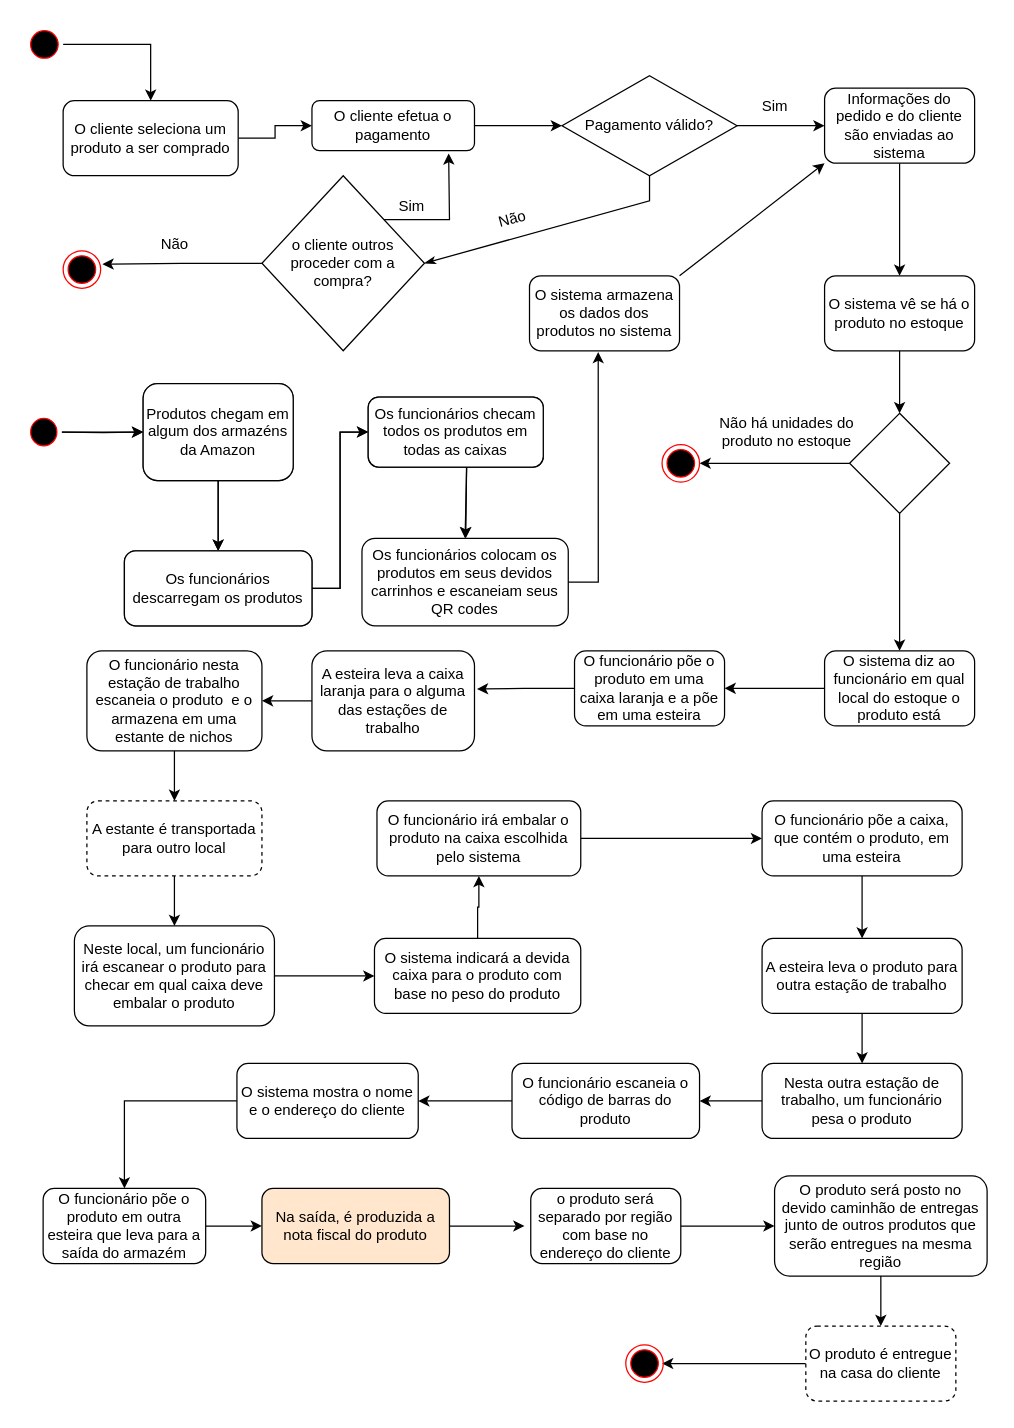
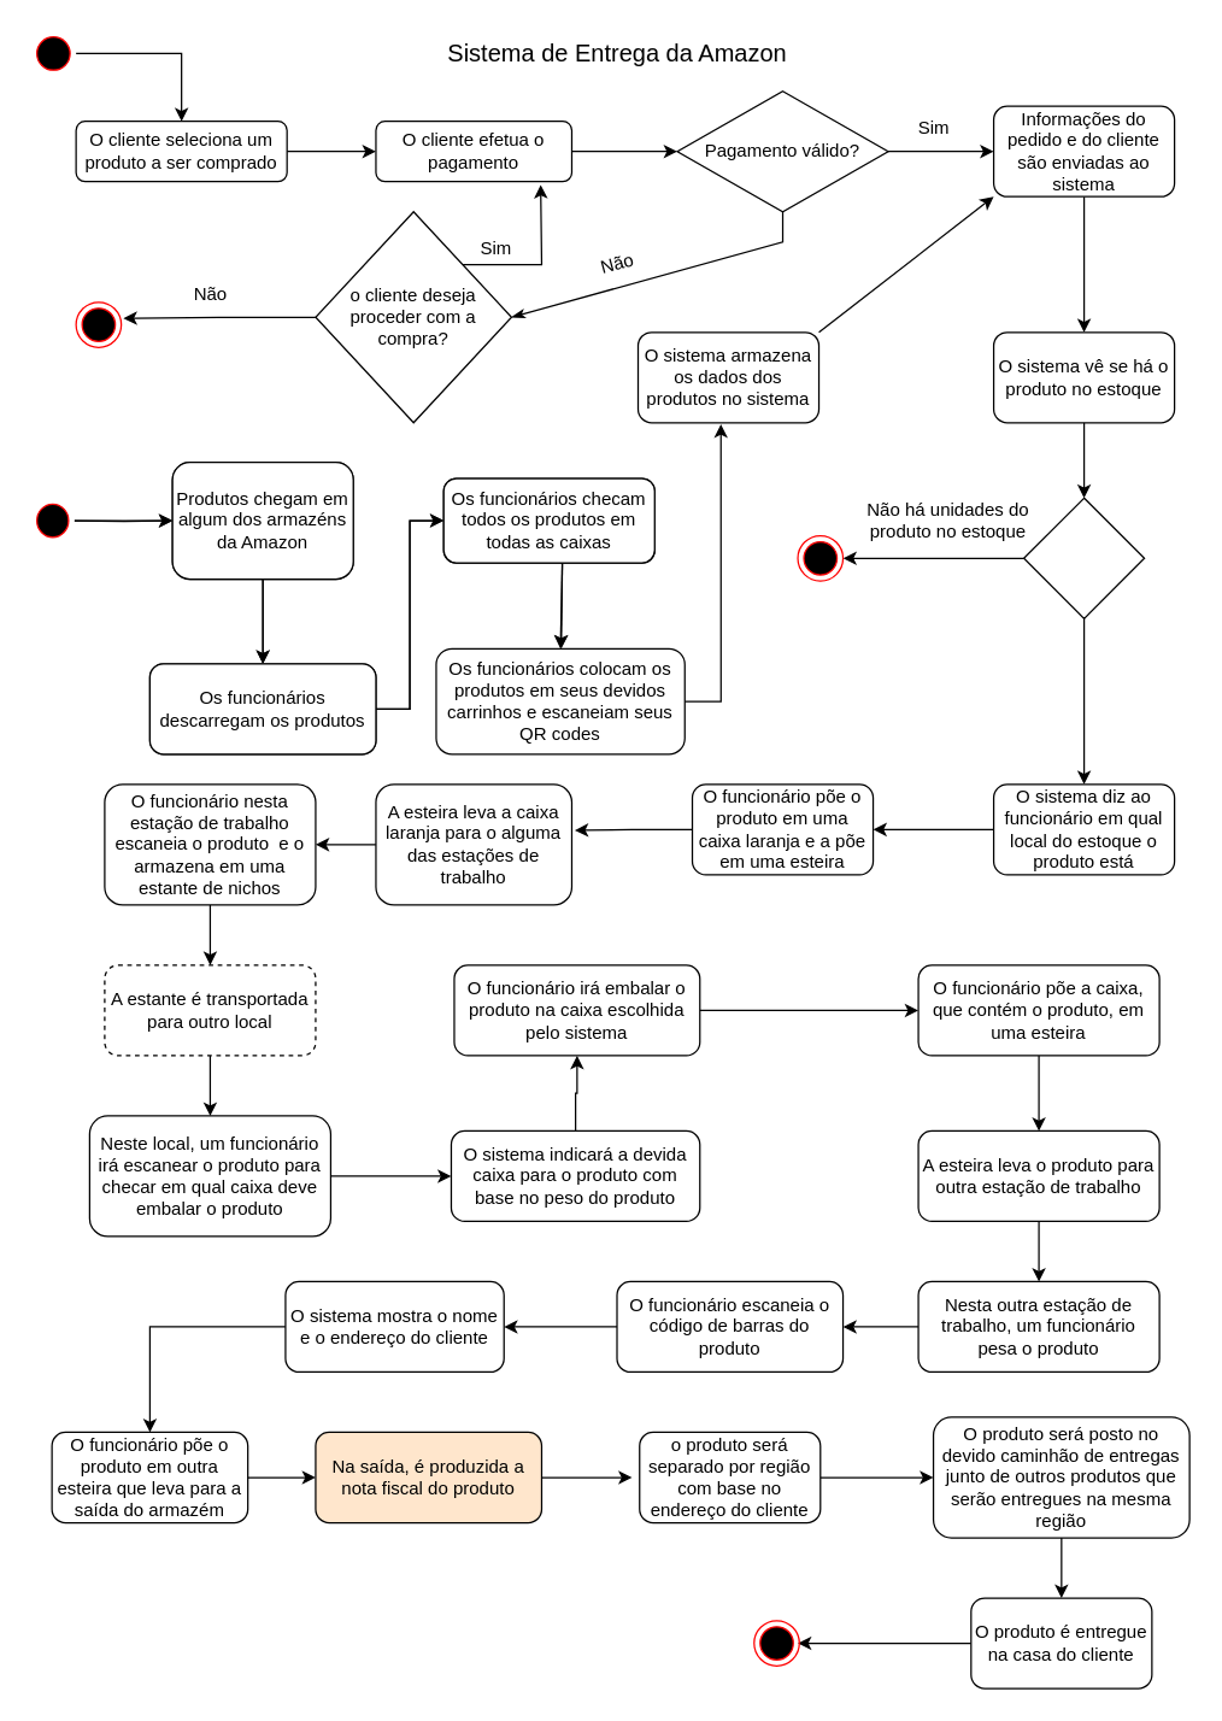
  <mxCell id="0" />
  <mxCell id="1" parent="0" />
  <mxCell id="2" style="edgeStyle=orthogonalEdgeStyle;rounded=0;orthogonalLoop=1;jettySize=auto;html=1;exitX=1;exitY=0.5;exitDx=0;exitDy=0;entryX=0;entryY=0.5;entryDx=0;entryDy=0;" parent="1" source="3" target="5" edge="1"><mxGeometry relative="1" as="geometry" /></mxCell>
- <mxCell id="3" value="O cliente seleciona um produto a ser comprado" style="rounded=1;whiteSpace=wrap;html=1;" parent="1" vertex="1"><mxGeometry x="50" y="80" width="140" height="60" as="geometry" /></mxCell>
+ <mxCell id="3" value="O cliente seleciona um produto a ser comprado" style="rounded=1;whiteSpace=wrap;html=1;" parent="1" vertex="1"><mxGeometry x="50" y="80" width="140" height="40" as="geometry" /></mxCell>
  <mxCell id="4" style="edgeStyle=orthogonalEdgeStyle;rounded=0;orthogonalLoop=1;jettySize=auto;html=1;exitX=1;exitY=0.5;exitDx=0;exitDy=0;entryX=0;entryY=0.5;entryDx=0;entryDy=0;" parent="1" source="5" edge="1"><mxGeometry relative="1" as="geometry"><mxPoint x="449" y="100" as="targetPoint" /></mxGeometry></mxCell>
  <mxCell id="5" value="O cliente efetua o pagamento" style="rounded=1;whiteSpace=wrap;html=1;" parent="1" vertex="1"><mxGeometry x="249" y="80" width="130" height="40" as="geometry" /></mxCell>
  <mxCell id="6" style="edgeStyle=orthogonalEdgeStyle;rounded=0;orthogonalLoop=1;jettySize=auto;html=1;exitX=1;exitY=0.5;exitDx=0;exitDy=0;" parent="1" source="7" target="11" edge="1"><mxGeometry relative="1" as="geometry" /></mxCell>
  <mxCell id="7" value="Pagamento válido?" style="rhombus;whiteSpace=wrap;html=1;" parent="1" vertex="1"><mxGeometry x="449" y="60" width="140" height="80" as="geometry" /></mxCell>
  <mxCell id="8" value="" style="endArrow=classicThin;html=1;rounded=0;exitX=0.5;exitY=1;exitDx=0;exitDy=0;startArrow=none;startFill=0;endFill=1;entryX=1;entryY=0.5;entryDx=0;entryDy=0;" parent="1" source="7" target="16" edge="1"><mxGeometry width="50" height="50" relative="1" as="geometry"><mxPoint x="539" y="170" as="sourcePoint" /><mxPoint x="379" y="250" as="targetPoint" /><Array as="points"><mxPoint x="519" y="160" /></Array></mxGeometry></mxCell>
  <mxCell id="9" value="Não" style="text;html=1;align=center;verticalAlign=middle;resizable=0;points=[];autosize=1;strokeColor=none;fillColor=none;rotation=-15;" parent="1" vertex="1"><mxGeometry x="384" y="160" width="50" height="30" as="geometry" /></mxCell>
  <mxCell id="10" style="edgeStyle=orthogonalEdgeStyle;rounded=0;orthogonalLoop=1;jettySize=auto;html=1;entryX=0.5;entryY=0;entryDx=0;entryDy=0;" parent="1" source="11" target="33" edge="1"><mxGeometry relative="1" as="geometry" /></mxCell>
  <mxCell id="11" value="Informações do pedido e do cliente são enviadas ao sistema" style="rounded=1;whiteSpace=wrap;html=1;" parent="1" vertex="1"><mxGeometry x="659" y="70" width="120" height="60" as="geometry" /></mxCell>
  <mxCell id="12" value="Sim" style="text;html=1;align=center;verticalAlign=middle;resizable=0;points=[];autosize=1;strokeColor=none;fillColor=none;" parent="1" vertex="1"><mxGeometry x="599" y="70" width="40" height="30" as="geometry" /></mxCell>
+ <mxCell id="13" value="Sistema de Entrega da Amazon" style="text;html=1;align=center;verticalAlign=middle;resizable=0;points=[];autosize=1;strokeColor=none;fillColor=none;fontSize=16;" parent="1" vertex="1"><mxGeometry x="284" y="20" width="250" height="30" as="geometry" /></mxCell>
  <mxCell id="14" style="rounded=0;orthogonalLoop=1;jettySize=auto;html=1;exitX=1;exitY=0;exitDx=0;exitDy=0;entryX=0.841;entryY=1.053;entryDx=0;entryDy=0;entryPerimeter=0;" parent="1" source="16" target="5" edge="1"><mxGeometry relative="1" as="geometry"><mxPoint x="379" y="160" as="targetPoint" /><Array as="points"><mxPoint x="359" y="175" /></Array></mxGeometry></mxCell>
  <mxCell id="15" style="edgeStyle=orthogonalEdgeStyle;rounded=0;orthogonalLoop=1;jettySize=auto;html=1;exitX=0;exitY=0.5;exitDx=0;exitDy=0;entryX=1.048;entryY=0.357;entryDx=0;entryDy=0;entryPerimeter=0;" parent="1" source="16" target="18" edge="1"><mxGeometry relative="1" as="geometry" /></mxCell>
- <mxCell id="16" value="o cliente outros proceder com a compra?" style="rhombus;whiteSpace=wrap;html=1;" parent="1" vertex="1"><mxGeometry x="209" y="140" width="130" height="140" as="geometry" /></mxCell>
+ <mxCell id="16" value="o cliente deseja proceder com a compra?" style="rhombus;whiteSpace=wrap;html=1;" parent="1" vertex="1"><mxGeometry x="209" y="140" width="130" height="140" as="geometry" /></mxCell>
  <mxCell id="17" value="Sim" style="text;strokeColor=none;fillColor=none;align=center;verticalAlign=middle;spacingLeft=4;spacingRight=4;overflow=hidden;points=[[0,0.5],[1,0.5]];portConstraint=eastwest;rotatable=0;whiteSpace=wrap;html=1;" parent="1" vertex="1"><mxGeometry x="289" y="150" width="80" height="30" as="geometry" /></mxCell>
  <mxCell id="18" value="" style="ellipse;html=1;shape=endState;fillColor=#000000;strokeColor=#ff0000;" parent="1" vertex="1"><mxGeometry x="50" y="200" width="30" height="30" as="geometry" /></mxCell>
  <mxCell id="19" value="Não" style="text;html=1;align=center;verticalAlign=middle;resizable=0;points=[];autosize=1;strokeColor=none;fillColor=none;" parent="1" vertex="1"><mxGeometry x="114" y="180" width="50" height="30" as="geometry" /></mxCell>
  <mxCell id="20" style="edgeStyle=orthogonalEdgeStyle;rounded=0;orthogonalLoop=1;jettySize=auto;html=1;entryX=0.5;entryY=0;entryDx=0;entryDy=0;" parent="1" source="21" target="3" edge="1"><mxGeometry relative="1" as="geometry"><mxPoint x="129" y="30" as="targetPoint" /><Array as="points"><mxPoint x="120" y="35" /></Array></mxGeometry></mxCell>
  <mxCell id="21" value="" style="ellipse;html=1;shape=startState;fillColor=#000000;strokeColor=#ff0000;" parent="1" vertex="1"><mxGeometry x="20" y="20" width="30" height="30" as="geometry" /></mxCell>
  <mxCell id="22" style="edgeStyle=orthogonalEdgeStyle;rounded=0;orthogonalLoop=1;jettySize=auto;html=1;entryX=0;entryY=0.5;entryDx=0;entryDy=0;" parent="1" source="23" target="25" edge="1"><mxGeometry relative="1" as="geometry"><mxPoint x="109" y="345" as="targetPoint" /></mxGeometry></mxCell>
  <mxCell id="23" value="" style="ellipse;html=1;shape=startState;fillColor=#000000;strokeColor=#ff0000;" parent="1" vertex="1"><mxGeometry x="20" y="330" width="29" height="30" as="geometry" /></mxCell>
  <mxCell id="24" style="edgeStyle=orthogonalEdgeStyle;rounded=0;orthogonalLoop=1;jettySize=auto;html=1;entryX=0.5;entryY=0;entryDx=0;entryDy=0;" parent="1" source="25" target="27" edge="1"><mxGeometry relative="1" as="geometry" /></mxCell>
  <mxCell id="25" value="Produtos chegam em algum dos armazéns da Amazon" style="rounded=1;whiteSpace=wrap;html=1;" parent="1" vertex="1"><mxGeometry x="114" y="306.25" width="120" height="77.5" as="geometry" /></mxCell>
  <mxCell id="26" style="edgeStyle=orthogonalEdgeStyle;rounded=0;orthogonalLoop=1;jettySize=auto;html=1;exitX=1;exitY=0.5;exitDx=0;exitDy=0;entryX=0;entryY=0.5;entryDx=0;entryDy=0;" parent="1" source="27" target="29" edge="1"><mxGeometry relative="1" as="geometry" /></mxCell>
  <mxCell id="27" value="Os funcionários descarregam os produtos" style="rounded=1;whiteSpace=wrap;html=1;" parent="1" vertex="1"><mxGeometry x="99" y="440" width="150" height="60" as="geometry" /></mxCell>
  <mxCell id="28" style="rounded=0;orthogonalLoop=1;jettySize=auto;html=1;entryX=0.5;entryY=0;entryDx=0;entryDy=0;exitX=0.562;exitY=1.006;exitDx=0;exitDy=0;exitPerimeter=0;" parent="1" source="29" target="31" edge="1"><mxGeometry relative="1" as="geometry"><mxPoint x="379" y="380" as="sourcePoint" /></mxGeometry></mxCell>
  <mxCell id="29" value="Os funcionários checam todos os produtos em todas as caixas" style="rounded=1;whiteSpace=wrap;html=1;" parent="1" vertex="1"><mxGeometry x="294" y="317" width="140" height="56" as="geometry" /></mxCell>
  <mxCell id="30" style="edgeStyle=orthogonalEdgeStyle;rounded=0;orthogonalLoop=1;jettySize=auto;html=1;exitX=1;exitY=0.5;exitDx=0;exitDy=0;entryX=0.458;entryY=1.017;entryDx=0;entryDy=0;entryPerimeter=0;" parent="1" source="31" target="35" edge="1"><mxGeometry relative="1" as="geometry"><mxPoint x="549" y="310" as="targetPoint" /></mxGeometry></mxCell>
  <mxCell id="31" value="Os funcionários colocam os produtos em seus devidos carrinhos e escaneiam seus QR codes" style="rounded=1;whiteSpace=wrap;html=1;" parent="1" vertex="1"><mxGeometry x="289" y="430" width="165" height="70" as="geometry" /></mxCell>
  <mxCell id="32" style="edgeStyle=orthogonalEdgeStyle;rounded=0;orthogonalLoop=1;jettySize=auto;html=1;exitX=0.5;exitY=1;exitDx=0;exitDy=0;entryX=0.5;entryY=0;entryDx=0;entryDy=0;" parent="1" source="33" target="38" edge="1"><mxGeometry relative="1" as="geometry" /></mxCell>
  <mxCell id="33" value="O sistema vê se há o produto no estoque" style="rounded=1;whiteSpace=wrap;html=1;" parent="1" vertex="1"><mxGeometry x="659" y="220" width="120" height="60" as="geometry" /></mxCell>
  <mxCell id="34" style="rounded=0;orthogonalLoop=1;jettySize=auto;html=1;exitX=1;exitY=0;exitDx=0;exitDy=0;entryX=0;entryY=1;entryDx=0;entryDy=0;" parent="1" source="35" target="11" edge="1"><mxGeometry relative="1" as="geometry" /></mxCell>
  <mxCell id="35" value="O sistema armazena os dados dos produtos no sistema" style="rounded=1;whiteSpace=wrap;html=1;" parent="1" vertex="1"><mxGeometry x="423" y="220" width="120" height="60" as="geometry" /></mxCell>
  <mxCell id="36" style="edgeStyle=orthogonalEdgeStyle;rounded=0;orthogonalLoop=1;jettySize=auto;html=1;entryX=1;entryY=0.5;entryDx=0;entryDy=0;" parent="1" source="38" target="39" edge="1"><mxGeometry relative="1" as="geometry" /></mxCell>
  <mxCell id="37" style="edgeStyle=orthogonalEdgeStyle;rounded=0;orthogonalLoop=1;jettySize=auto;html=1;" parent="1" source="38" edge="1"><mxGeometry relative="1" as="geometry"><mxPoint x="719" y="520" as="targetPoint" /></mxGeometry></mxCell>
  <mxCell id="38" value="" style="rhombus;whiteSpace=wrap;html=1;" parent="1" vertex="1"><mxGeometry x="679" y="330" width="80" height="80" as="geometry" /></mxCell>
  <mxCell id="39" value="" style="ellipse;html=1;shape=endState;fillColor=#000000;strokeColor=#ff0000;" parent="1" vertex="1"><mxGeometry x="529" y="355" width="30" height="30" as="geometry" /></mxCell>
  <mxCell id="40" value="Não há unidades do produto no estoque" style="text;strokeColor=none;align=center;fillColor=none;html=1;verticalAlign=middle;whiteSpace=wrap;rounded=0;" parent="1" vertex="1"><mxGeometry x="559" y="330" width="140" height="30" as="geometry" /></mxCell>
  <mxCell id="41" style="edgeStyle=orthogonalEdgeStyle;rounded=0;orthogonalLoop=1;jettySize=auto;html=1;entryX=1;entryY=0.5;entryDx=0;entryDy=0;" edge="1" parent="1" source="42" target="44"><mxGeometry relative="1" as="geometry" /></mxCell>
  <mxCell id="42" value="O sistema diz ao funcionário em qual local do estoque o produto está" style="rounded=1;whiteSpace=wrap;html=1;" vertex="1" parent="1"><mxGeometry x="659" y="520" width="120" height="60" as="geometry" /></mxCell>
  <mxCell id="43" style="edgeStyle=orthogonalEdgeStyle;rounded=0;orthogonalLoop=1;jettySize=auto;html=1;exitX=0;exitY=0.5;exitDx=0;exitDy=0;entryX=1.015;entryY=0.381;entryDx=0;entryDy=0;entryPerimeter=0;" edge="1" parent="1" source="44" target="46"><mxGeometry relative="1" as="geometry"><mxPoint x="389" y="550" as="targetPoint" /></mxGeometry></mxCell>
  <mxCell id="44" value="O funcionário põe o produto em uma caixa laranja e a põe em uma esteira" style="rounded=1;whiteSpace=wrap;html=1;" vertex="1" parent="1"><mxGeometry x="459" y="520" width="120" height="60" as="geometry" /></mxCell>
  <mxCell id="45" style="edgeStyle=orthogonalEdgeStyle;rounded=0;orthogonalLoop=1;jettySize=auto;html=1;entryX=1;entryY=0.5;entryDx=0;entryDy=0;" edge="1" parent="1" source="46" target="48"><mxGeometry relative="1" as="geometry" /></mxCell>
  <mxCell id="46" value="A esteira leva a caixa laranja para o alguma das estações de trabalho" style="rounded=1;whiteSpace=wrap;html=1;" vertex="1" parent="1"><mxGeometry x="249" y="520" width="130" height="80" as="geometry" /></mxCell>
  <mxCell id="47" style="edgeStyle=orthogonalEdgeStyle;rounded=0;orthogonalLoop=1;jettySize=auto;html=1;entryX=0.5;entryY=0;entryDx=0;entryDy=0;" edge="1" parent="1" source="48" target="50"><mxGeometry relative="1" as="geometry" /></mxCell>
  <mxCell id="48" value="O funcionário nesta estação de trabalho escaneia o produto&amp;nbsp; e o armazena em uma estante de nichos" style="rounded=1;whiteSpace=wrap;html=1;" vertex="1" parent="1"><mxGeometry x="69" y="520" width="140" height="80" as="geometry" /></mxCell>
  <mxCell id="49" style="edgeStyle=orthogonalEdgeStyle;rounded=0;orthogonalLoop=1;jettySize=auto;html=1;exitX=0.5;exitY=1;exitDx=0;exitDy=0;entryX=0.5;entryY=0;entryDx=0;entryDy=0;" edge="1" parent="1" source="50" target="52"><mxGeometry relative="1" as="geometry" /></mxCell>
  <mxCell id="50" value="A estante é transportada para outro local" style="rounded=1;whiteSpace=wrap;html=1;dashed=1;" vertex="1" parent="1"><mxGeometry x="69" y="640" width="140" height="60" as="geometry" /></mxCell>
  <mxCell id="51" style="edgeStyle=orthogonalEdgeStyle;rounded=0;orthogonalLoop=1;jettySize=auto;html=1;exitX=1;exitY=0.5;exitDx=0;exitDy=0;" edge="1" parent="1" source="52" target="54"><mxGeometry relative="1" as="geometry" /></mxCell>
  <mxCell id="52" value="Neste local, um funcionário irá escanear o produto para checar em qual caixa deve embalar o produto" style="rounded=1;whiteSpace=wrap;html=1;" vertex="1" parent="1"><mxGeometry x="59" y="740" width="160" height="80" as="geometry" /></mxCell>
  <mxCell id="53" style="edgeStyle=orthogonalEdgeStyle;rounded=0;orthogonalLoop=1;jettySize=auto;html=1;entryX=0.5;entryY=1;entryDx=0;entryDy=0;" edge="1" parent="1" source="54" target="63"><mxGeometry relative="1" as="geometry" /></mxCell>
  <mxCell id="54" value="O sistema indicará a devida caixa para o produto com base no peso do produto" style="rounded=1;whiteSpace=wrap;html=1;" vertex="1" parent="1"><mxGeometry x="299" y="750" width="165" height="60" as="geometry" /></mxCell>
  <mxCell id="55" style="edgeStyle=orthogonalEdgeStyle;rounded=0;orthogonalLoop=1;jettySize=auto;html=1;entryX=0;entryY=0.5;entryDx=0;entryDy=0;" edge="1" target="57" parent="1"><mxGeometry relative="1" as="geometry"><mxPoint x="109" y="345" as="targetPoint" /><mxPoint x="49" y="345" as="sourcePoint" /></mxGeometry></mxCell>
  <mxCell id="56" style="edgeStyle=orthogonalEdgeStyle;rounded=0;orthogonalLoop=1;jettySize=auto;html=1;entryX=0.5;entryY=0;entryDx=0;entryDy=0;" edge="1" source="57" target="61" parent="1"><mxGeometry relative="1" as="geometry" /></mxCell>
  <mxCell id="57" value="Produtos chegam em algum dos armazéns da Amazon" style="rounded=1;whiteSpace=wrap;html=1;" vertex="1" parent="1"><mxGeometry x="114" y="306.25" width="120" height="77.5" as="geometry" /></mxCell>
  <mxCell id="58" style="edgeStyle=orthogonalEdgeStyle;rounded=0;orthogonalLoop=1;jettySize=auto;html=1;exitX=1;exitY=0.5;exitDx=0;exitDy=0;entryX=0;entryY=0.5;entryDx=0;entryDy=0;" edge="1" source="61" target="60" parent="1"><mxGeometry relative="1" as="geometry" /></mxCell>
  <mxCell id="59" style="rounded=0;orthogonalLoop=1;jettySize=auto;html=1;entryX=0.5;entryY=0;entryDx=0;entryDy=0;exitX=0.562;exitY=1.006;exitDx=0;exitDy=0;exitPerimeter=0;" edge="1" source="60" parent="1"><mxGeometry relative="1" as="geometry"><mxPoint x="379" y="380" as="sourcePoint" /><mxPoint x="372" y="430" as="targetPoint" /></mxGeometry></mxCell>
  <mxCell id="60" value="Os funcionários checam todos os produtos em todas as caixas" style="rounded=1;whiteSpace=wrap;html=1;" vertex="1" parent="1"><mxGeometry x="294" y="317" width="140" height="56" as="geometry" /></mxCell>
  <mxCell id="61" value="Os funcionários descarregam os produtos" style="rounded=1;whiteSpace=wrap;html=1;" vertex="1" parent="1"><mxGeometry x="99" y="440" width="150" height="60" as="geometry" /></mxCell>
  <mxCell id="62" style="edgeStyle=orthogonalEdgeStyle;rounded=0;orthogonalLoop=1;jettySize=auto;html=1;exitX=1;exitY=0.5;exitDx=0;exitDy=0;entryX=0;entryY=0.5;entryDx=0;entryDy=0;" edge="1" parent="1" source="63" target="65"><mxGeometry relative="1" as="geometry" /></mxCell>
  <mxCell id="63" value="O funcionário irá embalar o produto na caixa escolhida pelo sistema" style="rounded=1;whiteSpace=wrap;html=1;" vertex="1" parent="1"><mxGeometry x="301" y="640" width="163" height="60" as="geometry" /></mxCell>
  <mxCell id="64" style="edgeStyle=orthogonalEdgeStyle;rounded=0;orthogonalLoop=1;jettySize=auto;html=1;exitX=0.5;exitY=1;exitDx=0;exitDy=0;entryX=0.5;entryY=0;entryDx=0;entryDy=0;" edge="1" parent="1" source="65" target="67"><mxGeometry relative="1" as="geometry" /></mxCell>
  <mxCell id="65" value="O funcionário põe a caixa, que contém o produto, em uma esteira" style="rounded=1;whiteSpace=wrap;html=1;" vertex="1" parent="1"><mxGeometry x="609" y="640" width="160" height="60" as="geometry" /></mxCell>
  <mxCell id="66" style="edgeStyle=orthogonalEdgeStyle;rounded=0;orthogonalLoop=1;jettySize=auto;html=1;exitX=0.5;exitY=1;exitDx=0;exitDy=0;entryX=0.5;entryY=0;entryDx=0;entryDy=0;" edge="1" parent="1" source="67" target="69"><mxGeometry relative="1" as="geometry" /></mxCell>
  <mxCell id="67" value="A esteira leva o produto para outra estação de trabalho" style="rounded=1;whiteSpace=wrap;html=1;" vertex="1" parent="1"><mxGeometry x="609" y="750" width="160" height="60" as="geometry" /></mxCell>
  <mxCell id="68" style="edgeStyle=orthogonalEdgeStyle;rounded=0;orthogonalLoop=1;jettySize=auto;html=1;entryX=1;entryY=0.5;entryDx=0;entryDy=0;" edge="1" parent="1" source="69" target="71"><mxGeometry relative="1" as="geometry" /></mxCell>
  <mxCell id="69" value="Nesta outra estação de trabalho, um funcionário pesa o produto" style="rounded=1;whiteSpace=wrap;html=1;" vertex="1" parent="1"><mxGeometry x="609" y="850" width="160" height="60" as="geometry" /></mxCell>
  <mxCell id="70" style="edgeStyle=orthogonalEdgeStyle;rounded=0;orthogonalLoop=1;jettySize=auto;html=1;exitX=0;exitY=0.5;exitDx=0;exitDy=0;" edge="1" parent="1" source="71" target="73"><mxGeometry relative="1" as="geometry" /></mxCell>
  <mxCell id="71" value="O funcionário escaneia o código de barras do produto" style="rounded=1;whiteSpace=wrap;html=1;" vertex="1" parent="1"><mxGeometry x="409" y="850" width="150" height="60" as="geometry" /></mxCell>
  <mxCell id="72" style="edgeStyle=orthogonalEdgeStyle;rounded=0;orthogonalLoop=1;jettySize=auto;html=1;exitX=0;exitY=0.5;exitDx=0;exitDy=0;entryX=0.5;entryY=0;entryDx=0;entryDy=0;" edge="1" parent="1" source="73" target="75"><mxGeometry relative="1" as="geometry"><mxPoint x="89" y="879.947" as="targetPoint" /></mxGeometry></mxCell>
  <mxCell id="73" value="O sistema mostra o nome e o endereço do cliente" style="rounded=1;whiteSpace=wrap;html=1;" vertex="1" parent="1"><mxGeometry x="189" y="850" width="145" height="60" as="geometry" /></mxCell>
  <mxCell id="74" style="edgeStyle=orthogonalEdgeStyle;rounded=0;orthogonalLoop=1;jettySize=auto;html=1;entryX=0;entryY=0.5;entryDx=0;entryDy=0;" edge="1" parent="1" source="75" target="77"><mxGeometry relative="1" as="geometry" /></mxCell>
  <mxCell id="75" value="O funcionário põe o produto em outra esteira que leva para a saída do armazém" style="rounded=1;whiteSpace=wrap;html=1;" vertex="1" parent="1"><mxGeometry x="34" y="950" width="130" height="60" as="geometry" /></mxCell>
  <mxCell id="76" style="edgeStyle=orthogonalEdgeStyle;rounded=0;orthogonalLoop=1;jettySize=auto;html=1;" edge="1" parent="1" source="77"><mxGeometry relative="1" as="geometry"><mxPoint x="419" y="980" as="targetPoint" /></mxGeometry></mxCell>
  <mxCell id="77" value="Na saída, é produzida a nota fiscal do produto" style="rounded=1;whiteSpace=wrap;html=1;fillColor=#ffe6cc;" vertex="1" parent="1"><mxGeometry x="209" y="950" width="150" height="60" as="geometry" /></mxCell>
  <mxCell id="78" style="edgeStyle=orthogonalEdgeStyle;rounded=0;orthogonalLoop=1;jettySize=auto;html=1;exitX=1;exitY=0.5;exitDx=0;exitDy=0;" edge="1" parent="1" source="79" target="81"><mxGeometry relative="1" as="geometry" /></mxCell>
  <mxCell id="79" value="o produto será separado por região com base no endereço do cliente" style="rounded=1;whiteSpace=wrap;html=1;" vertex="1" parent="1"><mxGeometry x="424" y="950" width="120" height="60" as="geometry" /></mxCell>
  <mxCell id="80" style="edgeStyle=orthogonalEdgeStyle;rounded=0;orthogonalLoop=1;jettySize=auto;html=1;entryX=0.5;entryY=0;entryDx=0;entryDy=0;" edge="1" parent="1" source="81" target="83"><mxGeometry relative="1" as="geometry" /></mxCell>
  <mxCell id="81" value="O produto será posto no devido caminhão de entregas junto de outros produtos que serão entregues na mesma região" style="rounded=1;whiteSpace=wrap;html=1;" vertex="1" parent="1"><mxGeometry x="619" y="940" width="170" height="80" as="geometry" /></mxCell>
  <mxCell id="82" style="edgeStyle=orthogonalEdgeStyle;rounded=0;orthogonalLoop=1;jettySize=auto;html=1;" edge="1" parent="1" source="83"><mxGeometry relative="1" as="geometry"><mxPoint x="529" y="1090" as="targetPoint" /></mxGeometry></mxCell>
- <mxCell id="83" value="O produto é entregue na casa do cliente" style="rounded=1;whiteSpace=wrap;html=1;dashed=1;" vertex="1" parent="1"><mxGeometry x="644" y="1060" width="120" height="60" as="geometry" /></mxCell>
+ <mxCell id="83" value="O produto é entregue na casa do cliente" style="rounded=1;whiteSpace=wrap;html=1;" vertex="1" parent="1"><mxGeometry x="644" y="1060" width="120" height="60" as="geometry" /></mxCell>
  <mxCell id="84" value="" style="ellipse;html=1;shape=endState;fillColor=#000000;strokeColor=#ff0000;" vertex="1" parent="1"><mxGeometry x="500" y="1075" width="30" height="30" as="geometry" /></mxCell>
